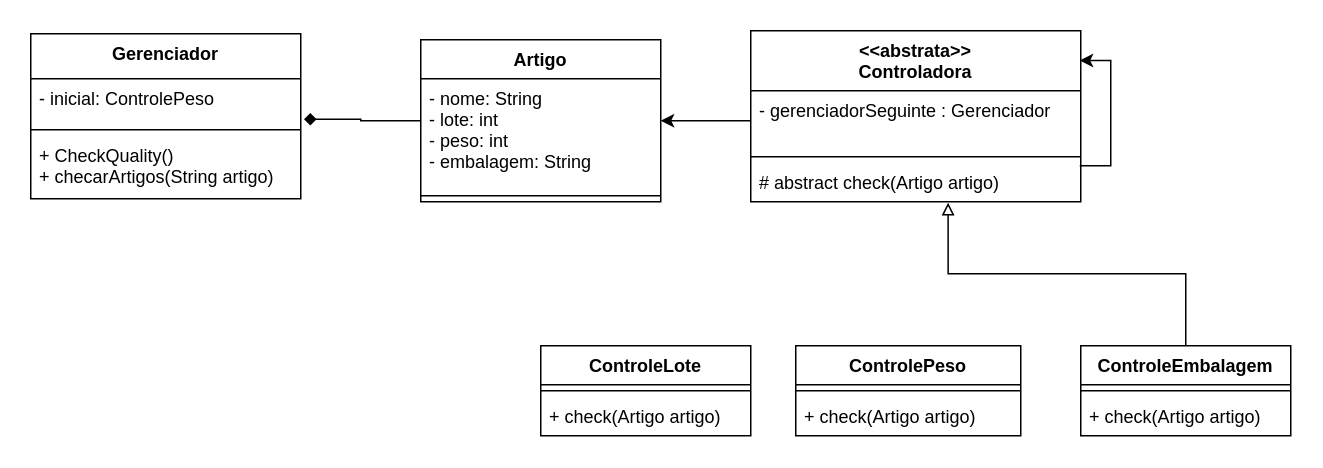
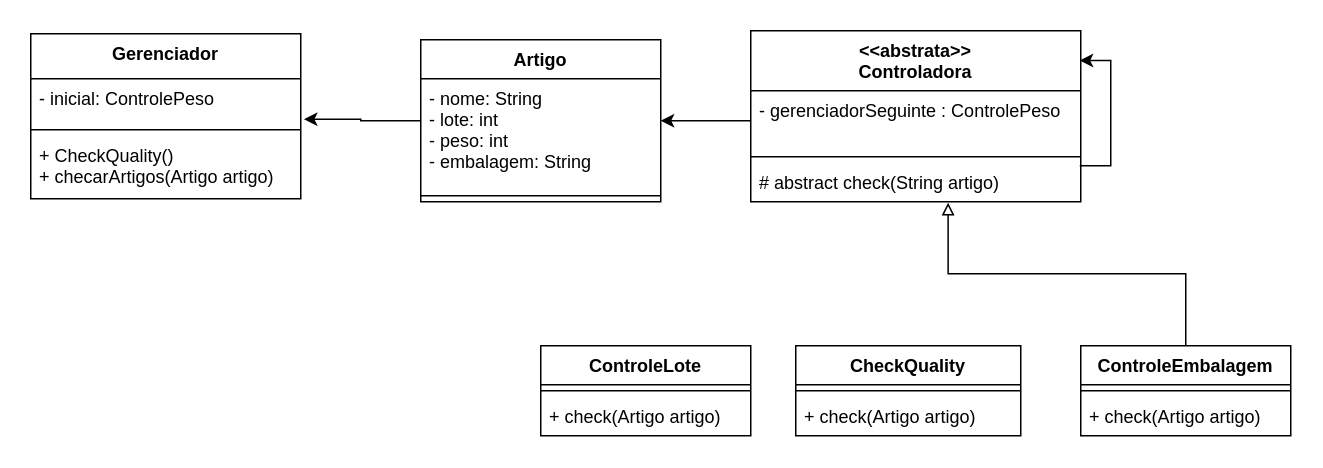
  <mxCell id="0" />
  <mxCell id="1" parent="0" />
  <mxCell id="2" value="Gerenciador" style="swimlane;fontStyle=1;align=center;verticalAlign=top;childLayout=stackLayout;horizontal=1;startSize=30;horizontalStack=0;resizeParent=1;resizeParentMax=0;resizeLast=0;collapsible=1;marginBottom=0;" parent="1" vertex="1"><mxGeometry x="20" y="22" width="180" height="110" as="geometry" /></mxCell>
  <mxCell id="3" value="- inicial: ControlePeso" style="text;strokeColor=none;fillColor=none;align=left;verticalAlign=top;spacingLeft=4;spacingRight=4;overflow=hidden;rotatable=0;points=[[0,0.5],[1,0.5]];portConstraint=eastwest;" parent="2" vertex="1"><mxGeometry y="30" width="180" height="30" as="geometry" /></mxCell>
  <mxCell id="4" value="" style="line;strokeWidth=1;fillColor=none;align=left;verticalAlign=middle;spacingTop=-1;spacingLeft=3;spacingRight=3;rotatable=0;labelPosition=right;points=[];portConstraint=eastwest;" parent="2" vertex="1"><mxGeometry y="60" width="180" height="8" as="geometry" /></mxCell>
- <mxCell id="5" value="+ CheckQuality()&#10;+ checarArtigos(String artigo)" style="text;strokeColor=none;fillColor=none;align=left;verticalAlign=top;spacingLeft=4;spacingRight=4;overflow=hidden;rotatable=0;points=[[0,0.5],[1,0.5]];portConstraint=eastwest;" parent="2" vertex="1"><mxGeometry y="68" width="180" height="42" as="geometry" /></mxCell>
+ <mxCell id="5" value="+ CheckQuality()&#10;+ checarArtigos(Artigo artigo)" style="text;strokeColor=none;fillColor=none;align=left;verticalAlign=top;spacingLeft=4;spacingRight=4;overflow=hidden;rotatable=0;points=[[0,0.5],[1,0.5]];portConstraint=eastwest;" parent="2" vertex="1"><mxGeometry y="68" width="180" height="42" as="geometry" /></mxCell>
  <mxCell id="6" value="ControleLote" style="swimlane;fontStyle=1;align=center;verticalAlign=top;childLayout=stackLayout;horizontal=1;startSize=26;horizontalStack=0;resizeParent=1;resizeParentMax=0;resizeLast=0;collapsible=1;marginBottom=0;" parent="1" vertex="1"><mxGeometry x="360" y="230" width="140" height="60" as="geometry" /></mxCell>
  <mxCell id="7" value="" style="line;strokeWidth=1;fillColor=none;align=left;verticalAlign=middle;spacingTop=-1;spacingLeft=3;spacingRight=3;rotatable=0;labelPosition=right;points=[];portConstraint=eastwest;" parent="6" vertex="1"><mxGeometry y="26" width="140" height="8" as="geometry" /></mxCell>
  <mxCell id="8" value="+ check(Artigo artigo)" style="text;strokeColor=none;fillColor=none;align=left;verticalAlign=top;spacingLeft=4;spacingRight=4;overflow=hidden;rotatable=0;points=[[0,0.5],[1,0.5]];portConstraint=eastwest;" parent="6" vertex="1"><mxGeometry y="34" width="140" height="26" as="geometry" /></mxCell>
- <mxCell id="9" value="ControlePeso" style="swimlane;fontStyle=1;align=center;verticalAlign=top;childLayout=stackLayout;horizontal=1;startSize=26;horizontalStack=0;resizeParent=1;resizeParentMax=0;resizeLast=0;collapsible=1;marginBottom=0;" parent="1" vertex="1"><mxGeometry x="530" y="230" width="150" height="60" as="geometry" /></mxCell>
+ <mxCell id="9" value="CheckQuality" style="swimlane;fontStyle=1;align=center;verticalAlign=top;childLayout=stackLayout;horizontal=1;startSize=26;horizontalStack=0;resizeParent=1;resizeParentMax=0;resizeLast=0;collapsible=1;marginBottom=0;" parent="1" vertex="1"><mxGeometry x="530" y="230" width="150" height="60" as="geometry" /></mxCell>
  <mxCell id="10" value="" style="line;strokeWidth=1;fillColor=none;align=left;verticalAlign=middle;spacingTop=-1;spacingLeft=3;spacingRight=3;rotatable=0;labelPosition=right;points=[];portConstraint=eastwest;" parent="9" vertex="1"><mxGeometry y="26" width="150" height="8" as="geometry" /></mxCell>
  <mxCell id="11" value="+ check(Artigo artigo)" style="text;strokeColor=none;fillColor=none;align=left;verticalAlign=top;spacingLeft=4;spacingRight=4;overflow=hidden;rotatable=0;points=[[0,0.5],[1,0.5]];portConstraint=eastwest;" parent="9" vertex="1"><mxGeometry y="34" width="150" height="26" as="geometry" /></mxCell>
  <mxCell id="12" style="edgeStyle=orthogonalEdgeStyle;rounded=0;orthogonalLoop=1;jettySize=auto;html=1;entryX=0.598;entryY=1.024;entryDx=0;entryDy=0;entryPerimeter=0;dashed=0;endArrow=block;endFill=0;" parent="1" source="13" target="24" edge="1"><mxGeometry relative="1" as="geometry" /></mxCell>
  <mxCell id="13" value="ControleEmbalagem" style="swimlane;fontStyle=1;align=center;verticalAlign=top;childLayout=stackLayout;horizontal=1;startSize=26;horizontalStack=0;resizeParent=1;resizeParentMax=0;resizeLast=0;collapsible=1;marginBottom=0;" parent="1" vertex="1"><mxGeometry x="720" y="230" width="140" height="60" as="geometry" /></mxCell>
  <mxCell id="14" value="" style="line;strokeWidth=1;fillColor=none;align=left;verticalAlign=middle;spacingTop=-1;spacingLeft=3;spacingRight=3;rotatable=0;labelPosition=right;points=[];portConstraint=eastwest;" parent="13" vertex="1"><mxGeometry y="26" width="140" height="8" as="geometry" /></mxCell>
  <mxCell id="15" value="+ check(Artigo artigo)" style="text;strokeColor=none;fillColor=none;align=left;verticalAlign=top;spacingLeft=4;spacingRight=4;overflow=hidden;rotatable=0;points=[[0,0.5],[1,0.5]];portConstraint=eastwest;" parent="13" vertex="1"><mxGeometry y="34" width="140" height="26" as="geometry" /></mxCell>
- <mxCell id="16" style="edgeStyle=orthogonalEdgeStyle;rounded=0;orthogonalLoop=1;jettySize=auto;html=1;entryX=1.012;entryY=0.9;entryDx=0;entryDy=0;entryPerimeter=0;endArrow=diamond;" edge="1" parent="1" source="17" target="3"><mxGeometry relative="1" as="geometry" /></mxCell>
+ <mxCell id="16" style="edgeStyle=orthogonalEdgeStyle;rounded=0;orthogonalLoop=1;jettySize=auto;html=1;entryX=1.012;entryY=0.9;entryDx=0;entryDy=0;entryPerimeter=0;" edge="1" parent="1" source="17" target="3"><mxGeometry relative="1" as="geometry" /></mxCell>
  <mxCell id="17" value="Artigo" style="swimlane;fontStyle=1;align=center;verticalAlign=top;childLayout=stackLayout;horizontal=1;startSize=26;horizontalStack=0;resizeParent=1;resizeParentMax=0;resizeLast=0;collapsible=1;marginBottom=0;" parent="1" vertex="1"><mxGeometry x="280" y="26" width="160" height="108" as="geometry" /></mxCell>
  <mxCell id="18" value="- nome: String&#10;- lote: int&#10;- peso: int&#10;- embalagem: String" style="text;strokeColor=none;fillColor=none;align=left;verticalAlign=top;spacingLeft=4;spacingRight=4;overflow=hidden;rotatable=0;points=[[0,0.5],[1,0.5]];portConstraint=eastwest;" parent="17" vertex="1"><mxGeometry y="26" width="160" height="74" as="geometry" /></mxCell>
  <mxCell id="19" value="" style="line;strokeWidth=1;fillColor=none;align=left;verticalAlign=middle;spacingTop=-1;spacingLeft=3;spacingRight=3;rotatable=0;labelPosition=right;points=[];portConstraint=eastwest;" parent="17" vertex="1"><mxGeometry y="100" width="160" height="8" as="geometry" /></mxCell>
  <mxCell id="20" value="&lt;&lt;abstrata&gt;&gt;&#10;Controladora" style="swimlane;fontStyle=1;align=center;verticalAlign=top;childLayout=stackLayout;horizontal=1;startSize=40;horizontalStack=0;resizeParent=1;resizeParentMax=0;resizeLast=0;collapsible=1;marginBottom=0;" parent="1" vertex="1"><mxGeometry x="500" y="20" width="220" height="114" as="geometry" /></mxCell>
- <mxCell id="21" value="- gerenciadorSeguinte : Gerenciador" style="text;strokeColor=none;fillColor=none;align=left;verticalAlign=top;spacingLeft=4;spacingRight=4;overflow=hidden;rotatable=0;points=[[0,0.5],[1,0.5]];portConstraint=eastwest;" parent="20" vertex="1"><mxGeometry y="40" width="220" height="40" as="geometry" /></mxCell>
+ <mxCell id="21" value="- gerenciadorSeguinte : ControlePeso" style="text;strokeColor=none;fillColor=none;align=left;verticalAlign=top;spacingLeft=4;spacingRight=4;overflow=hidden;rotatable=0;points=[[0,0.5],[1,0.5]];portConstraint=eastwest;" parent="20" vertex="1"><mxGeometry y="40" width="220" height="40" as="geometry" /></mxCell>
  <mxCell id="22" value="" style="line;strokeWidth=1;fillColor=none;align=left;verticalAlign=middle;spacingTop=-1;spacingLeft=3;spacingRight=3;rotatable=0;labelPosition=right;points=[];portConstraint=eastwest;" parent="20" vertex="1"><mxGeometry y="80" width="220" height="8" as="geometry" /></mxCell>
  <mxCell id="23" style="edgeStyle=orthogonalEdgeStyle;rounded=0;orthogonalLoop=1;jettySize=auto;html=1;entryX=0.997;entryY=0.174;entryDx=0;entryDy=0;entryPerimeter=0;exitX=0.997;exitY=0.077;exitDx=0;exitDy=0;exitPerimeter=0;" edge="1" parent="20" source="24" target="20"><mxGeometry relative="1" as="geometry" /></mxCell>
- <mxCell id="24" value="# abstract check(Artigo artigo)" style="text;strokeColor=none;fillColor=none;align=left;verticalAlign=top;spacingLeft=4;spacingRight=4;overflow=hidden;rotatable=0;points=[[0,0.5],[1,0.5]];portConstraint=eastwest;" parent="20" vertex="1"><mxGeometry y="88" width="220" height="26" as="geometry" /></mxCell>
+ <mxCell id="24" value="# abstract check(String artigo)" style="text;strokeColor=none;fillColor=none;align=left;verticalAlign=top;spacingLeft=4;spacingRight=4;overflow=hidden;rotatable=0;points=[[0,0.5],[1,0.5]];portConstraint=eastwest;" parent="20" vertex="1"><mxGeometry y="88" width="220" height="26" as="geometry" /></mxCell>
  <mxCell id="25" style="edgeStyle=orthogonalEdgeStyle;rounded=0;orthogonalLoop=1;jettySize=auto;html=1;entryX=1;entryY=0.378;entryDx=0;entryDy=0;entryPerimeter=0;" edge="1" parent="1" source="21" target="18"><mxGeometry relative="1" as="geometry" /></mxCell>
